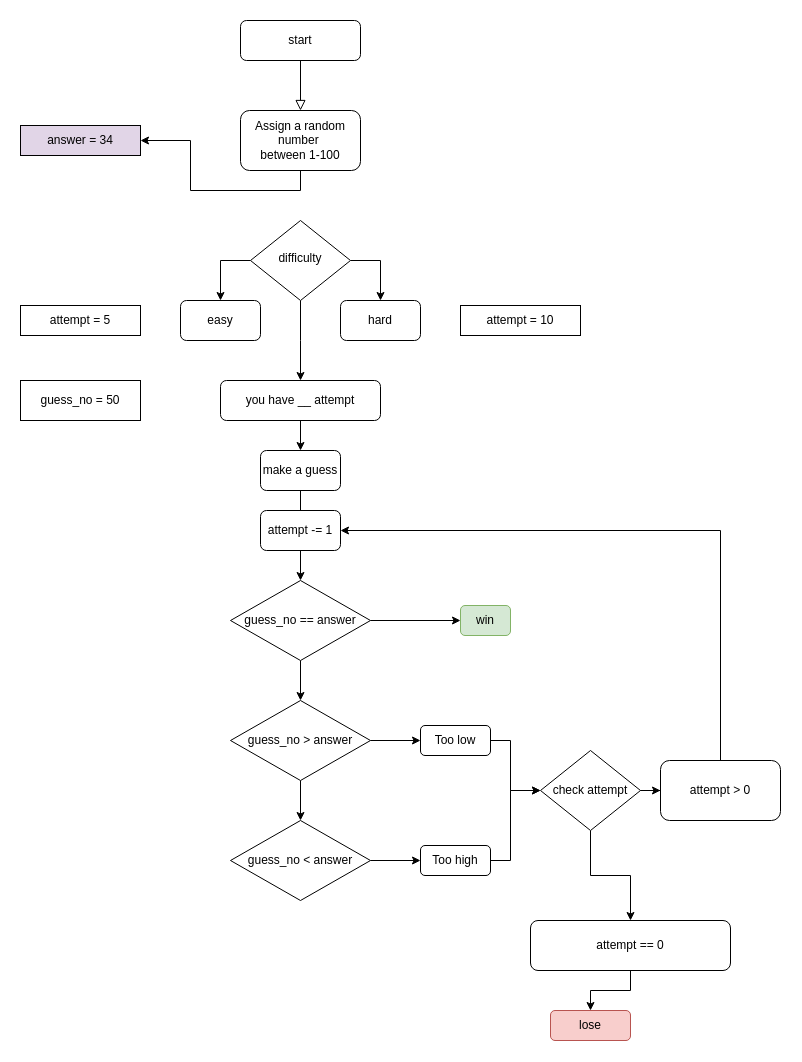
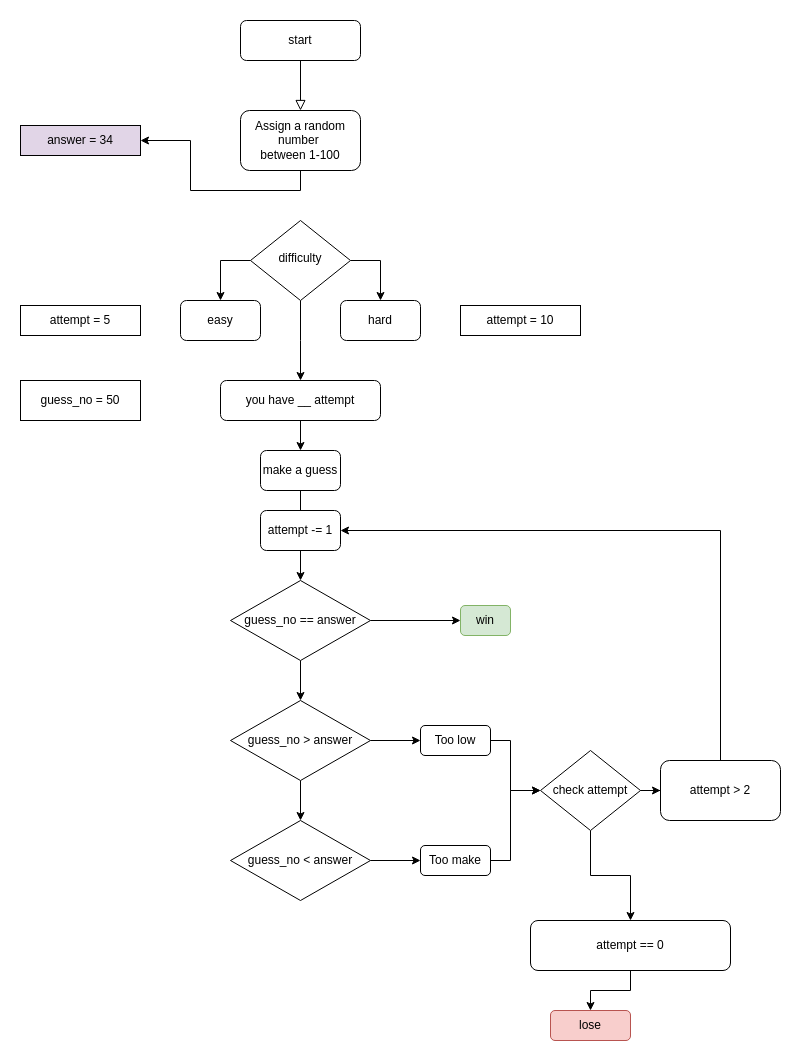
  <mxCell id="0" />
  <mxCell id="1" parent="0" />
  <mxCell id="2" value="" style="rounded=0;html=1;jettySize=auto;orthogonalLoop=1;fontSize=11;endArrow=block;endFill=0;endSize=8;strokeWidth=1;shadow=0;labelBackgroundColor=none;edgeStyle=orthogonalEdgeStyle;entryX=0.5;entryY=0;entryDx=0;entryDy=0;" parent="1" source="3" target="9" edge="1"><mxGeometry relative="1" as="geometry" /></mxCell>
  <mxCell id="3" value="start" style="rounded=1;whiteSpace=wrap;html=1;fontSize=12;glass=0;strokeWidth=1;shadow=0;" parent="1" vertex="1"><mxGeometry x="240" y="20" width="120" height="40" as="geometry" /></mxCell>
  <mxCell id="4" style="edgeStyle=orthogonalEdgeStyle;rounded=0;orthogonalLoop=1;jettySize=auto;html=1;exitX=0;exitY=0.5;exitDx=0;exitDy=0;entryX=0.5;entryY=0;entryDx=0;entryDy=0;" parent="1" source="7" target="10" edge="1"><mxGeometry relative="1" as="geometry" /></mxCell>
  <mxCell id="5" style="edgeStyle=orthogonalEdgeStyle;rounded=0;orthogonalLoop=1;jettySize=auto;html=1;exitX=1;exitY=0.5;exitDx=0;exitDy=0;entryX=0.5;entryY=0;entryDx=0;entryDy=0;" parent="1" source="7" target="11" edge="1"><mxGeometry relative="1" as="geometry" /></mxCell>
  <mxCell id="6" value="" style="edgeStyle=orthogonalEdgeStyle;rounded=0;orthogonalLoop=1;jettySize=auto;html=1;" parent="1" source="7" edge="1"><mxGeometry relative="1" as="geometry"><mxPoint x="300" y="380" as="targetPoint" /></mxGeometry></mxCell>
  <mxCell id="7" value="difficulty" style="rhombus;whiteSpace=wrap;html=1;shadow=0;fontFamily=Helvetica;fontSize=12;align=center;strokeWidth=1;spacing=6;spacingTop=-4;" parent="1" vertex="1"><mxGeometry x="250" y="220" width="100" height="80" as="geometry" /></mxCell>
  <mxCell id="8" style="edgeStyle=orthogonalEdgeStyle;rounded=0;orthogonalLoop=1;jettySize=auto;html=1;exitX=0.5;exitY=1;exitDx=0;exitDy=0;" parent="1" source="9" target="12" edge="1"><mxGeometry relative="1" as="geometry" /></mxCell>
  <mxCell id="9" value="Assign a random number&amp;nbsp;&lt;br&gt;between 1-100" style="rounded=1;whiteSpace=wrap;html=1;" parent="1" vertex="1"><mxGeometry x="240" y="110" width="120" height="60" as="geometry" /></mxCell>
  <mxCell id="10" value="easy" style="rounded=1;whiteSpace=wrap;html=1;" parent="1" vertex="1"><mxGeometry x="180" y="300" width="80" height="40" as="geometry" /></mxCell>
  <mxCell id="11" value="hard" style="rounded=1;whiteSpace=wrap;html=1;" parent="1" vertex="1"><mxGeometry x="340" y="300" width="80" height="40" as="geometry" /></mxCell>
  <mxCell id="12" value="answer = 34" style="rounded=0;whiteSpace=wrap;html=1;fillColor=#e1d5e7;" parent="1" vertex="1"><mxGeometry x="20" y="125" width="120" height="30" as="geometry" /></mxCell>
  <mxCell id="13" value="attempt = 5" style="rounded=0;whiteSpace=wrap;html=1;" parent="1" vertex="1"><mxGeometry x="20" y="305" width="120" height="30" as="geometry" /></mxCell>
  <mxCell id="14" value="attempt = 10" style="rounded=0;whiteSpace=wrap;html=1;" parent="1" vertex="1"><mxGeometry x="460" y="305" width="120" height="30" as="geometry" /></mxCell>
  <mxCell id="15" style="edgeStyle=orthogonalEdgeStyle;rounded=0;orthogonalLoop=1;jettySize=auto;html=1;exitX=0.5;exitY=1;exitDx=0;exitDy=0;entryX=0.5;entryY=0;entryDx=0;entryDy=0;" parent="1" source="16" target="19" edge="1"><mxGeometry relative="1" as="geometry" /></mxCell>
  <mxCell id="16" value="make a guess" style="rounded=1;whiteSpace=wrap;html=1;" parent="1" vertex="1"><mxGeometry x="260" y="450" width="80" height="40" as="geometry" /></mxCell>
  <mxCell id="17" value="" style="edgeStyle=orthogonalEdgeStyle;rounded=0;orthogonalLoop=1;jettySize=auto;html=1;" parent="1" source="19" target="21" edge="1"><mxGeometry relative="1" as="geometry" /></mxCell>
  <mxCell id="18" style="edgeStyle=orthogonalEdgeStyle;rounded=0;orthogonalLoop=1;jettySize=auto;html=1;exitX=0.5;exitY=1;exitDx=0;exitDy=0;entryX=0.5;entryY=0;entryDx=0;entryDy=0;" parent="1" source="19" target="27" edge="1"><mxGeometry relative="1" as="geometry" /></mxCell>
  <mxCell id="19" value="guess_no == answer" style="rhombus;whiteSpace=wrap;html=1;" parent="1" vertex="1"><mxGeometry x="230" y="580" width="140" height="80" as="geometry" /></mxCell>
  <mxCell id="20" value="guess_no = 50" style="rounded=0;whiteSpace=wrap;html=1;" parent="1" vertex="1"><mxGeometry x="20" y="380" width="120" height="40" as="geometry" /></mxCell>
  <mxCell id="21" value="win" style="rounded=1;whiteSpace=wrap;html=1;fillColor=#d5e8d4;strokeColor=#82b366;" parent="1" vertex="1"><mxGeometry x="460" y="605" width="50" height="30" as="geometry" /></mxCell>
  <mxCell id="22" style="edgeStyle=orthogonalEdgeStyle;rounded=0;orthogonalLoop=1;jettySize=auto;html=1;exitX=0.5;exitY=1;exitDx=0;exitDy=0;entryX=0.5;entryY=0;entryDx=0;entryDy=0;" parent="1" source="23" target="16" edge="1"><mxGeometry relative="1" as="geometry" /></mxCell>
  <mxCell id="23" value="you have __ attempt" style="rounded=1;whiteSpace=wrap;html=1;" parent="1" vertex="1"><mxGeometry x="220" y="380" width="160" height="40" as="geometry" /></mxCell>
  <mxCell id="24" value="attempt -= 1" style="rounded=1;whiteSpace=wrap;html=1;" parent="1" vertex="1"><mxGeometry x="260" y="510" width="80" height="40" as="geometry" /></mxCell>
  <mxCell id="25" style="edgeStyle=orthogonalEdgeStyle;rounded=0;orthogonalLoop=1;jettySize=auto;html=1;entryX=0.5;entryY=0;entryDx=0;entryDy=0;" parent="1" source="27" target="31" edge="1"><mxGeometry relative="1" as="geometry" /></mxCell>
  <mxCell id="26" style="edgeStyle=orthogonalEdgeStyle;rounded=0;orthogonalLoop=1;jettySize=auto;html=1;" parent="1" source="27" target="29" edge="1"><mxGeometry relative="1" as="geometry" /></mxCell>
  <mxCell id="27" value="guess_no &amp;gt; answer" style="rhombus;whiteSpace=wrap;html=1;" parent="1" vertex="1"><mxGeometry x="230" y="700" width="140" height="80" as="geometry" /></mxCell>
  <mxCell id="28" style="edgeStyle=orthogonalEdgeStyle;rounded=0;orthogonalLoop=1;jettySize=auto;html=1;exitX=1;exitY=0.5;exitDx=0;exitDy=0;entryX=0;entryY=0.5;entryDx=0;entryDy=0;" parent="1" source="29" target="36" edge="1"><mxGeometry relative="1" as="geometry"><Array as="points"><mxPoint x="510" y="740" /><mxPoint x="510" y="790" /></Array></mxGeometry></mxCell>
  <mxCell id="29" value="Too low" style="rounded=1;whiteSpace=wrap;html=1;" parent="1" vertex="1"><mxGeometry x="420" y="725" width="70" height="30" as="geometry" /></mxCell>
  <mxCell id="30" style="edgeStyle=orthogonalEdgeStyle;rounded=0;orthogonalLoop=1;jettySize=auto;html=1;exitX=1;exitY=0.5;exitDx=0;exitDy=0;" parent="1" source="31" target="33" edge="1"><mxGeometry relative="1" as="geometry" /></mxCell>
  <mxCell id="31" value="guess_no &amp;lt; answer" style="rhombus;whiteSpace=wrap;html=1;" parent="1" vertex="1"><mxGeometry x="230" y="820" width="140" height="80" as="geometry" /></mxCell>
  <mxCell id="32" style="edgeStyle=orthogonalEdgeStyle;rounded=0;orthogonalLoop=1;jettySize=auto;html=1;exitX=1;exitY=0.5;exitDx=0;exitDy=0;" parent="1" source="33" edge="1"><mxGeometry relative="1" as="geometry"><mxPoint x="540" y="790" as="targetPoint" /><Array as="points"><mxPoint x="510" y="860" /><mxPoint x="510" y="790" /></Array></mxGeometry></mxCell>
- <mxCell id="33" value="Too high" style="rounded=1;whiteSpace=wrap;html=1;" parent="1" vertex="1"><mxGeometry x="420" y="845" width="70" height="30" as="geometry" /></mxCell>
+ <mxCell id="33" value="Too make" style="rounded=1;whiteSpace=wrap;html=1;" parent="1" vertex="1"><mxGeometry x="420" y="845" width="70" height="30" as="geometry" /></mxCell>
  <mxCell id="34" value="" style="edgeStyle=orthogonalEdgeStyle;rounded=0;orthogonalLoop=1;jettySize=auto;html=1;" parent="1" source="36" target="38" edge="1"><mxGeometry relative="1" as="geometry" /></mxCell>
  <mxCell id="35" style="edgeStyle=orthogonalEdgeStyle;rounded=0;orthogonalLoop=1;jettySize=auto;html=1;exitX=1;exitY=0.5;exitDx=0;exitDy=0;" parent="1" source="36" target="41" edge="1"><mxGeometry relative="1" as="geometry" /></mxCell>
  <mxCell id="36" value="check attempt" style="rhombus;whiteSpace=wrap;html=1;" parent="1" vertex="1"><mxGeometry x="540" y="750" width="100" height="80" as="geometry" /></mxCell>
  <mxCell id="37" value="" style="edgeStyle=orthogonalEdgeStyle;rounded=0;orthogonalLoop=1;jettySize=auto;html=1;" parent="1" source="38" target="39" edge="1"><mxGeometry relative="1" as="geometry" /></mxCell>
  <mxCell id="38" value="attempt == 0" style="rounded=1;whiteSpace=wrap;html=1;" parent="1" vertex="1"><mxGeometry x="530" y="920" width="200" height="50" as="geometry" /></mxCell>
  <mxCell id="39" value="lose" style="rounded=1;whiteSpace=wrap;html=1;fillColor=#f8cecc;strokeColor=#b85450;" parent="1" vertex="1"><mxGeometry x="550" y="1010" width="80" height="30" as="geometry" /></mxCell>
  <mxCell id="40" style="edgeStyle=orthogonalEdgeStyle;rounded=0;orthogonalLoop=1;jettySize=auto;html=1;exitX=0.5;exitY=0;exitDx=0;exitDy=0;entryX=1;entryY=0.5;entryDx=0;entryDy=0;" parent="1" source="41" target="24" edge="1"><mxGeometry relative="1" as="geometry" /></mxCell>
- <mxCell id="41" value="attempt &amp;gt; 0" style="rounded=1;whiteSpace=wrap;html=1;" parent="1" vertex="1"><mxGeometry x="660" y="760" width="120" height="60" as="geometry" /></mxCell>
+ <mxCell id="41" value="attempt &amp;gt; 2" style="rounded=1;whiteSpace=wrap;html=1;" parent="1" vertex="1"><mxGeometry x="660" y="760" width="120" height="60" as="geometry" /></mxCell>
